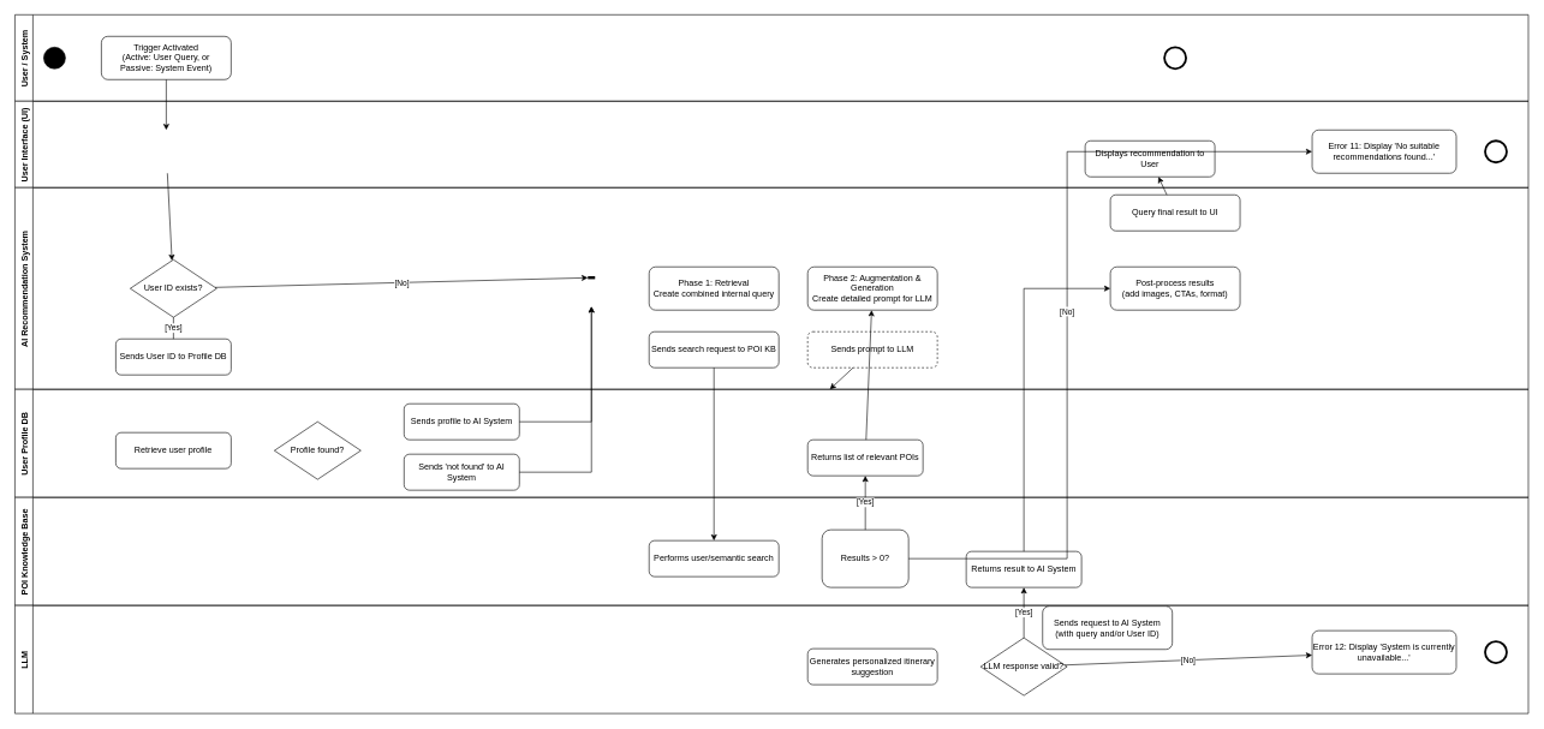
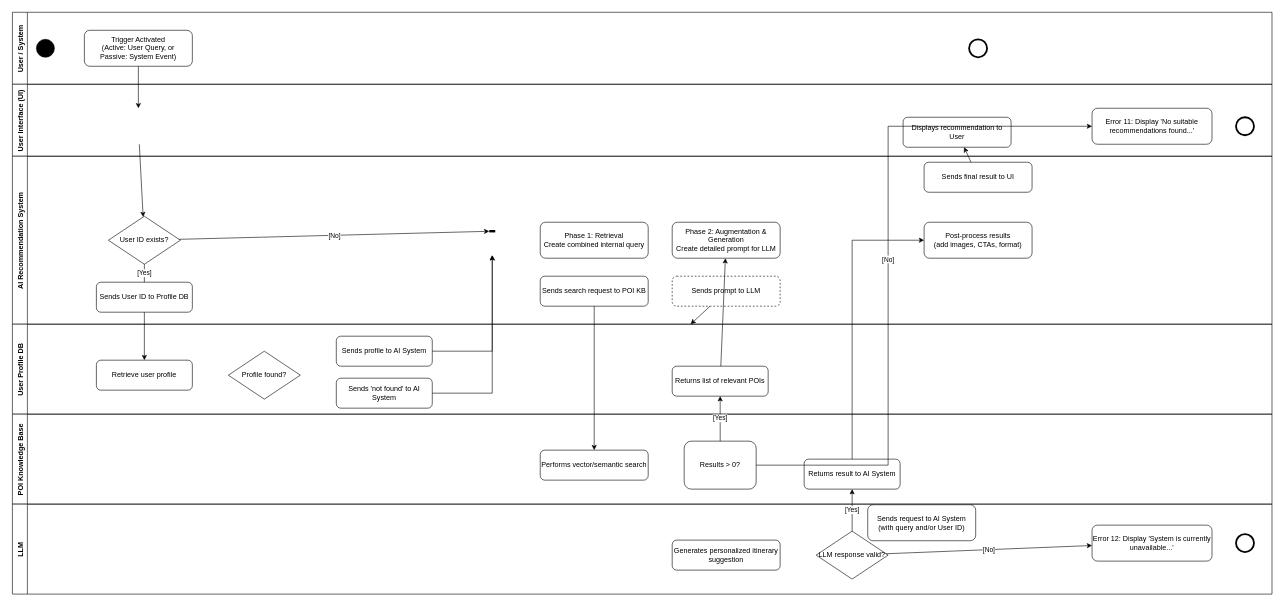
  <mxCell id="0" />
  <mxCell id="1" parent="0" />
  <mxCell id="2" value="User / System" style="swimlane;fontStyle=1;startSize=25;horizontal=0;" vertex="1" parent="1"><mxGeometry x="20" y="20" width="2100" height="120" as="geometry" /></mxCell>
  <mxCell id="3" value="User Interface (UI)" style="swimlane;fontStyle=1;startSize=25;horizontal=0;" vertex="1" parent="1"><mxGeometry x="20" y="140" width="2100" height="120" as="geometry" /></mxCell>
  <mxCell id="4" value="AI Recommendation System" style="swimlane;fontStyle=1;startSize=25;horizontal=0;" vertex="1" parent="1"><mxGeometry x="20" y="260" width="2100" height="280" as="geometry" /></mxCell>
  <mxCell id="5" value="User Profile DB" style="swimlane;fontStyle=1;startSize=25;horizontal=0;" vertex="1" parent="1"><mxGeometry x="20" y="540" width="2100" height="150" as="geometry" /></mxCell>
  <mxCell id="6" value="POI Knowledge Base" style="swimlane;fontStyle=1;startSize=25;horizontal=0;" vertex="1" parent="1"><mxGeometry x="20" y="690" width="2100" height="150" as="geometry" /></mxCell>
  <mxCell id="7" value="LLM" style="swimlane;fontStyle=1;startSize=25;horizontal=0;" vertex="1" parent="1"><mxGeometry x="20" y="840" width="2100" height="150" as="geometry" /></mxCell>
  <mxCell id="8" style="ellipse;whiteSpace=wrap;html=1;aspect=fixed;fillColor=#000000;" vertex="1" parent="1"><mxGeometry x="60" y="65" width="30" height="30" as="geometry" /></mxCell>
  <mxCell id="9" value="Trigger Activated&lt;br&gt;(Active: User Query, or&lt;br&gt;Passive: System Event)" style="rounded=1;whiteSpace=wrap;html=1;" vertex="1" parent="1"><mxGeometry x="140" y="50" width="180" height="60" as="geometry" /></mxCell>
  <mxCell id="10" value="Sends request to AI System&lt;br&gt;(with query and/or User ID)" style="rounded=1;whiteSpace=wrap;html=1;" vertex="1" parent="1"><mxGeometry x="1446" y="841" width="180" height="60" as="geometry" /></mxCell>
  <mxCell id="11" value="User ID exists?" style="rhombus;whiteSpace=wrap;html=1;" vertex="1" parent="1"><mxGeometry x="180" y="360" width="120" height="80" as="geometry" /></mxCell>
  <mxCell id="12" value="Sends User ID to Profile DB" style="rounded=1;whiteSpace=wrap;html=1;" vertex="1" parent="1"><mxGeometry x="160" y="470" width="160" height="50" as="geometry" /></mxCell>
  <mxCell id="13" value="Retrieve user profile" style="rounded=1;whiteSpace=wrap;html=1;" vertex="1" parent="1"><mxGeometry x="160" y="600" width="160" height="50" as="geometry" /></mxCell>
  <mxCell id="14" value="Profile found?" style="rhombus;whiteSpace=wrap;html=1;" vertex="1" parent="1"><mxGeometry x="380" y="585" width="120" height="80" as="geometry" /></mxCell>
  <mxCell id="15" value="Sends profile to AI System" style="rounded=1;whiteSpace=wrap;html=1;" vertex="1" parent="1"><mxGeometry x="560" y="560" width="160" height="50" as="geometry" /></mxCell>
  <mxCell id="16" value="Sends 'not found' to AI System" style="rounded=1;whiteSpace=wrap;html=1;" vertex="1" parent="1"><mxGeometry x="560" y="630" width="160" height="50" as="geometry" /></mxCell>
  <mxCell id="17" style="shape=line;strokeWidth=4;direction=south;rotation=90;" vertex="1" parent="1"><mxGeometry x="780" y="380" width="80" height="10" as="geometry" /></mxCell>
  <mxCell id="18" value="Phase 1: Retrieval&lt;br&gt;Create combined internal query" style="rounded=1;whiteSpace=wrap;html=1;" vertex="1" parent="1"><mxGeometry x="900" y="370" width="180" height="60" as="geometry" /></mxCell>
  <mxCell id="19" value="Sends search request to POI KB" style="rounded=1;whiteSpace=wrap;html=1;" vertex="1" parent="1"><mxGeometry x="900" y="460" width="180" height="50" as="geometry" /></mxCell>
- <mxCell id="20" value="Performs user/semantic search" style="rounded=1;whiteSpace=wrap;html=1;" vertex="1" parent="1"><mxGeometry x="900" y="750" width="180" height="50" as="geometry" /></mxCell>
+ <mxCell id="20" value="Performs vector/semantic search" style="rounded=1;whiteSpace=wrap;html=1;" vertex="1" parent="1"><mxGeometry x="900" y="750" width="180" height="50" as="geometry" /></mxCell>
  <mxCell id="21" value="Results &gt; 0?" style="whiteSpace=wrap;html=1;rounded=1;" vertex="1" parent="1"><mxGeometry x="1140" y="735" width="120" height="80" as="geometry" /></mxCell>
  <mxCell id="22" value="Returns list of relevant POIs" style="rounded=1;whiteSpace=wrap;html=1;" vertex="1" parent="1"><mxGeometry x="1120" y="610" width="160" height="50" as="geometry" /></mxCell>
  <mxCell id="23" value="Phase 2: Augmentation &amp; Generation&lt;br&gt;Create detailed prompt for LLM" style="rounded=1;whiteSpace=wrap;html=1;" vertex="1" parent="1"><mxGeometry x="1120" y="370" width="180" height="60" as="geometry" /></mxCell>
  <mxCell id="24" value="Sends prompt to LLM" style="rounded=1;whiteSpace=wrap;html=1;dashed=1;" vertex="1" parent="1"><mxGeometry x="1120" y="460" width="180" height="50" as="geometry" /></mxCell>
  <mxCell id="25" value="Generates personalized itinerary suggestion" style="rounded=1;whiteSpace=wrap;html=1;" vertex="1" parent="1"><mxGeometry x="1120" y="900" width="180" height="50" as="geometry" /></mxCell>
  <mxCell id="26" value="LLM response valid?" style="rhombus;whiteSpace=wrap;html=1;" vertex="1" parent="1"><mxGeometry x="1360" y="885" width="120" height="80" as="geometry" /></mxCell>
  <mxCell id="27" value="Returns result to AI System" style="rounded=1;whiteSpace=wrap;html=1;" vertex="1" parent="1"><mxGeometry x="1340" y="765" width="160" height="50" as="geometry" /></mxCell>
  <mxCell id="28" value="Post-process results&lt;br&gt;(add images, CTAs, format)" style="rounded=1;whiteSpace=wrap;html=1;" vertex="1" parent="1"><mxGeometry x="1540" y="370" width="180" height="60" as="geometry" /></mxCell>
- <mxCell id="29" value="Query final result to UI" style="rounded=1;whiteSpace=wrap;html=1;" vertex="1" parent="1"><mxGeometry x="1540" y="270" width="180" height="50" as="geometry" /></mxCell>
+ <mxCell id="29" value="Sends final result to UI" style="rounded=1;whiteSpace=wrap;html=1;" vertex="1" parent="1"><mxGeometry x="1540" y="270" width="180" height="50" as="geometry" /></mxCell>
  <mxCell id="30" value="Displays recommendation to User" style="rounded=1;whiteSpace=wrap;html=1;" vertex="1" parent="1"><mxGeometry x="1505" y="195" width="180" height="50" as="geometry" /></mxCell>
  <mxCell id="31" style="ellipse;whiteSpace=wrap;html=1;aspect=fixed;strokeWidth=3;" vertex="1" parent="1"><mxGeometry x="1615" y="65" width="30" height="30" as="geometry" /></mxCell>
  <mxCell id="32" value="Error 11: Display 'No suitable recommendations found...'" style="rounded=1;whiteSpace=wrap;html=1;" vertex="1" parent="1"><mxGeometry x="1820" y="180" width="200" height="60" as="geometry" /></mxCell>
  <mxCell id="33" value="Error 12: Display 'System is currently unavailable...'" style="rounded=1;whiteSpace=wrap;html=1;" vertex="1" parent="1"><mxGeometry x="1820" y="875" width="200" height="60" as="geometry" /></mxCell>
  <mxCell id="34" style="ellipse;whiteSpace=wrap;html=1;aspect=fixed;strokeWidth=3;" vertex="1" parent="1"><mxGeometry x="2060" y="195" width="30" height="30" as="geometry" /></mxCell>
  <mxCell id="35" style="ellipse;whiteSpace=wrap;html=1;aspect=fixed;strokeWidth=3;" vertex="1" parent="1"><mxGeometry x="2060" y="890" width="30" height="30" as="geometry" /></mxCell>
  <mxCell id="36" value="" style="endArrow=classic;html=1;rounded=0;" edge="1" parent="1" source="9"><mxGeometry relative="1" as="geometry"><mxPoint x="230" y="110" as="sourcePoint" /><mxPoint x="230" y="180" as="targetPoint" /></mxGeometry></mxCell>
  <mxCell id="37" value="" style="endArrow=classic;html=1;rounded=0;" edge="1" parent="1" target="11"><mxGeometry relative="1" as="geometry"><mxPoint x="231.579" y="240" as="sourcePoint" /><mxPoint x="240" y="360" as="targetPoint" /></mxGeometry></mxCell>
  <mxCell id="38" value="[Yes]" style="endArrow=none;html=1;rounded=0;" edge="1" parent="1" source="11" target="12"><mxGeometry relative="1" as="geometry"><mxPoint x="240" y="440" as="sourcePoint" /><mxPoint x="240" y="470" as="targetPoint" /></mxGeometry></mxCell>
+ <mxCell id="39" value="" style="endArrow=classic;html=1;rounded=0;" edge="1" parent="1" source="12" target="13"><mxGeometry relative="1" as="geometry"><mxPoint x="240" y="520" as="sourcePoint" /><mxPoint x="240" y="600" as="targetPoint" /></mxGeometry></mxCell>
  <mxCell id="40" value="" style="endArrow=classic;html=1;rounded=0;" edge="1" parent="1" source="15" target="17"><mxGeometry relative="1" as="geometry"><mxPoint x="720" y="585" as="sourcePoint" /><mxPoint x="820" y="385" as="targetPoint" /><Array as="points"><mxPoint x="820" y="585" /></Array></mxGeometry></mxCell>
  <mxCell id="41" value="" style="endArrow=classic;html=1;rounded=0;" edge="1" parent="1" source="16" target="17"><mxGeometry relative="1" as="geometry"><mxPoint x="720" y="655" as="sourcePoint" /><mxPoint x="820" y="385" as="targetPoint" /><Array as="points"><mxPoint x="820" y="655" /></Array></mxGeometry></mxCell>
  <mxCell id="42" value="[No]" style="endArrow=classic;html=1;rounded=0;" edge="1" parent="1" source="11" target="17"><mxGeometry relative="1" as="geometry"><mxPoint x="300" y="400" as="sourcePoint" /><mxPoint x="780" y="385" as="targetPoint" /></mxGeometry></mxCell>
  <mxCell id="43" value="" style="endArrow=classic;html=1;rounded=0;" edge="1" parent="1" source="19" target="20"><mxGeometry relative="1" as="geometry"><mxPoint x="990" y="510" as="sourcePoint" /><mxPoint x="990" y="750" as="targetPoint" /></mxGeometry></mxCell>
  <mxCell id="44" value="[Yes]" style="endArrow=classic;html=1;rounded=0;" edge="1" parent="1" source="21" target="22"><mxGeometry relative="1" as="geometry"><mxPoint x="1200" y="735" as="sourcePoint" /><mxPoint x="1200" y="660" as="targetPoint" /></mxGeometry></mxCell>
  <mxCell id="45" value="" style="endArrow=classic;html=1;rounded=0;" edge="1" parent="1" source="22" target="23"><mxGeometry relative="1" as="geometry"><mxPoint x="1200" y="610" as="sourcePoint" /><mxPoint x="1210" y="430" as="targetPoint" /></mxGeometry></mxCell>
  <mxCell id="46" value="" style="endArrow=classic;html=1;rounded=0;" edge="1" parent="1" source="24" target="5"><mxGeometry relative="1" as="geometry"><mxPoint x="1210" y="510" as="sourcePoint" /><mxPoint x="1210" y="900" as="targetPoint" /></mxGeometry></mxCell>
  <mxCell id="47" value="[Yes]" style="endArrow=classic;html=1;rounded=0;" edge="1" parent="1" source="26" target="27"><mxGeometry relative="1" as="geometry"><mxPoint x="1420" y="885" as="sourcePoint" /><mxPoint x="1420" y="830" as="targetPoint" /></mxGeometry></mxCell>
  <mxCell id="48" value="" style="endArrow=classic;html=1;rounded=0;" edge="1" parent="1" source="27" target="28"><mxGeometry relative="1" as="geometry"><mxPoint x="1420" y="780" as="sourcePoint" /><mxPoint x="1630" y="430" as="targetPoint" /><Array as="points"><mxPoint x="1420" y="400" /><mxPoint x="1540" y="400" /></Array></mxGeometry></mxCell>
  <mxCell id="49" value="" style="endArrow=classic;html=1;rounded=0;" edge="1" parent="1" source="29" target="30"><mxGeometry relative="1" as="geometry"><mxPoint x="1630" y="270" as="sourcePoint" /><mxPoint x="1630" y="230" as="targetPoint" /></mxGeometry></mxCell>
  <mxCell id="50" value="[No]" style="endArrow=classic;html=1;rounded=0;" edge="1" parent="1" source="21" target="32"><mxGeometry relative="1" as="geometry"><mxPoint x="1260" y="775" as="sourcePoint" /><mxPoint x="1820" y="210" as="targetPoint" /><Array as="points"><mxPoint x="1480" y="775" /><mxPoint x="1480" y="210" /></Array></mxGeometry></mxCell>
  <mxCell id="51" value="[No]" style="endArrow=classic;html=1;rounded=0;" edge="1" parent="1" source="26" target="33"><mxGeometry relative="1" as="geometry"><mxPoint x="1480" y="925" as="sourcePoint" /><mxPoint x="1820" y="905" as="targetPoint" /></mxGeometry></mxCell>
